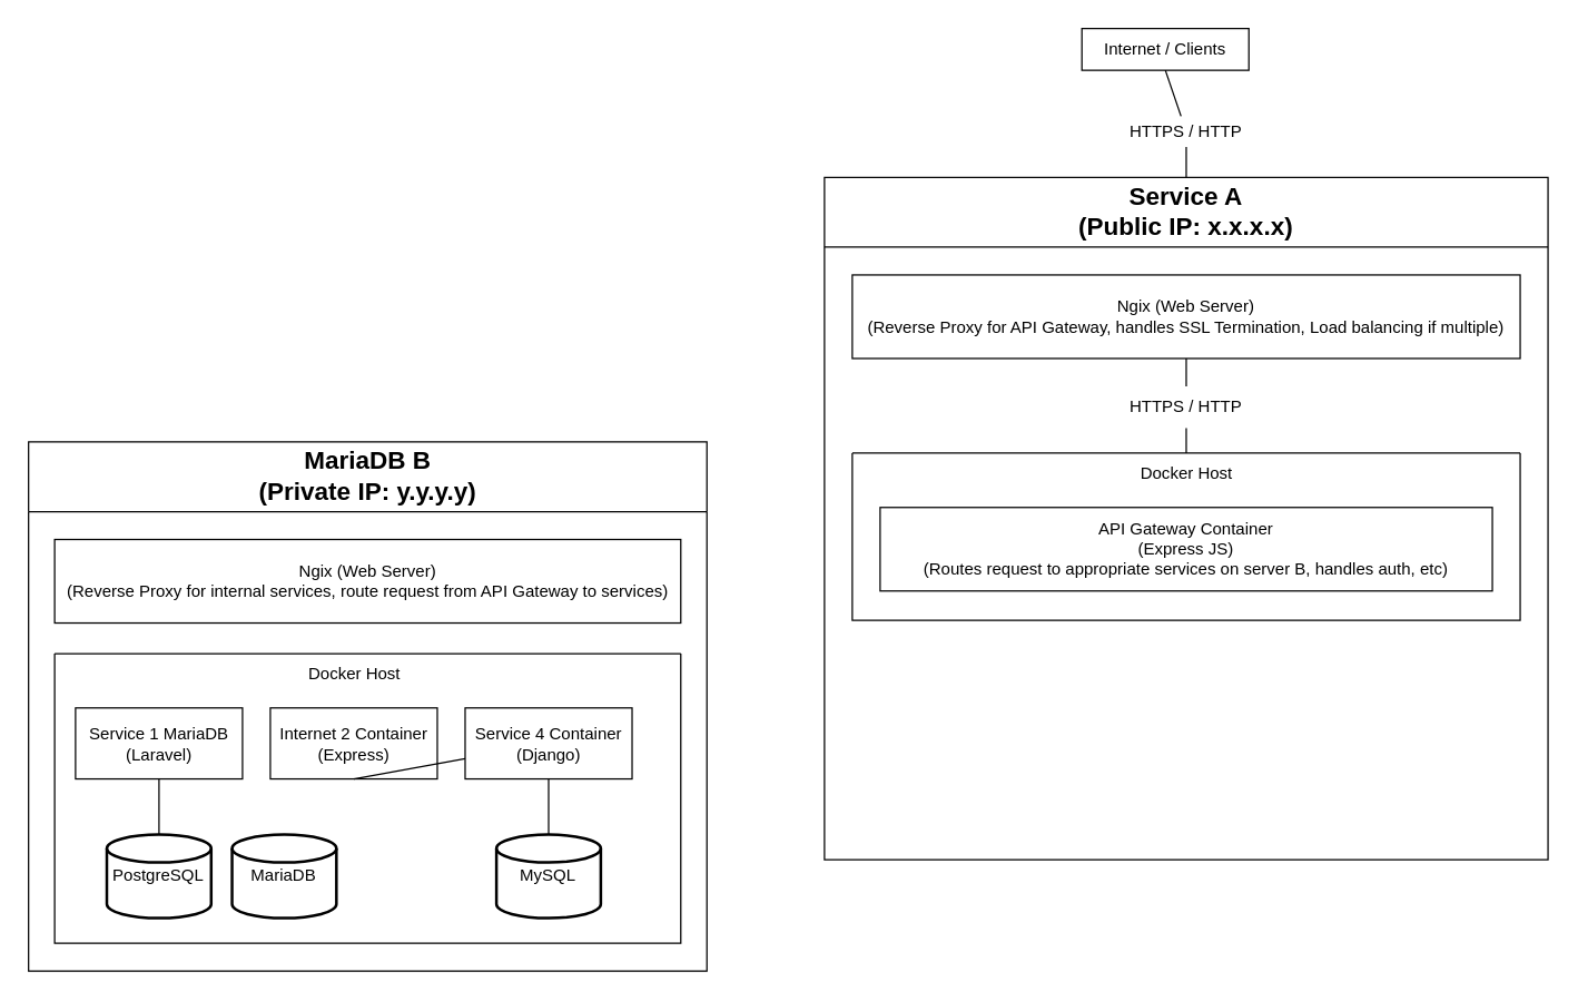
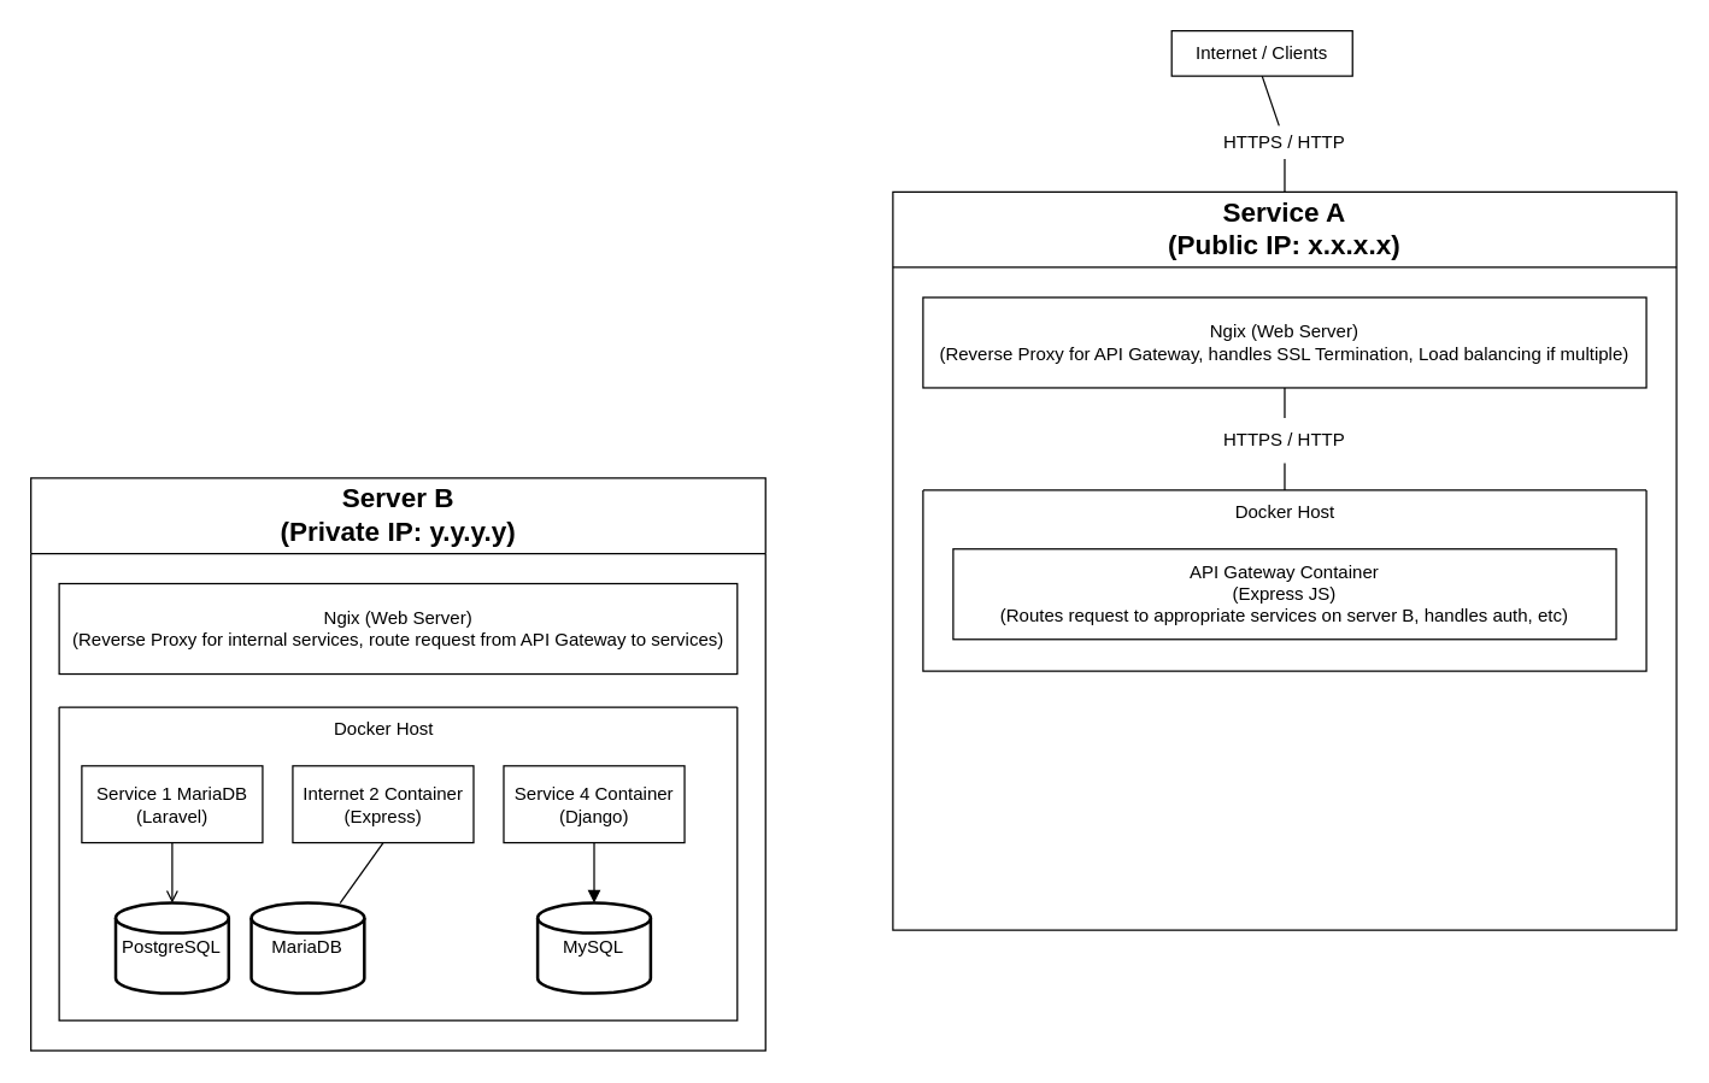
  <mxCell id="0" />
  <mxCell id="1" parent="0" />
  <mxCell id="2" value="&lt;h2&gt;Service A&lt;br&gt;(Public IP: x.x.x.x)&lt;/h2&gt;" style="swimlane;whiteSpace=wrap;html=1;startSize=50;" parent="1" vertex="1"><mxGeometry x="592" y="127" width="520" height="490" as="geometry"><mxRectangle x="400" y="-510" width="130" height="40" as="alternateBounds" /></mxGeometry></mxCell>
  <mxCell id="3" value="Ngix (Web Server)&lt;div&gt;(Reverse Proxy for API Gateway, handles SSL Termination, Load balancing if multiple)&lt;/div&gt;" style="rounded=0;whiteSpace=wrap;html=1;" parent="2" vertex="1"><mxGeometry x="20" y="70" width="480" height="60" as="geometry" /></mxCell>
  <mxCell id="4" value="" style="swimlane;startSize=0;" parent="2" vertex="1"><mxGeometry x="20" y="198" width="480" height="120" as="geometry" /></mxCell>
  <mxCell id="5" value="API Gateway Container&lt;div&gt;(Express JS)&lt;/div&gt;&lt;div&gt;(Routes request to appropriate services on server B, handles auth, etc)&lt;/div&gt;" style="rounded=0;whiteSpace=wrap;html=1;" parent="4" vertex="1"><mxGeometry x="20" y="39" width="440" height="60" as="geometry" /></mxCell>
  <mxCell id="6" value="Docker Host" style="text;html=1;align=center;verticalAlign=middle;resizable=0;points=[];autosize=1;strokeColor=none;fillColor=none;" parent="4" vertex="1"><mxGeometry x="195" width="90" height="30" as="geometry" /></mxCell>
  <mxCell id="7" value="HTTPS / HTTP" style="text;html=1;align=center;verticalAlign=middle;whiteSpace=wrap;rounded=0;" vertex="1" parent="2"><mxGeometry x="215" y="150" width="90" height="30" as="geometry" /></mxCell>
  <mxCell id="8" value="" style="endArrow=none;html=1;rounded=0;entryX=0.5;entryY=1;entryDx=0;entryDy=0;" edge="1" source="7" parent="2" target="3"><mxGeometry width="50" height="50" relative="1" as="geometry"><mxPoint x="245" y="200" as="sourcePoint" /><mxPoint x="315" y="30" as="targetPoint" /></mxGeometry></mxCell>
  <mxCell id="9" value="" style="endArrow=none;html=1;rounded=0;exitX=0.5;exitY=1;exitDx=0;exitDy=0;entryX=0.5;entryY=0;entryDx=0;entryDy=0;" edge="1" source="7" parent="2" target="4"><mxGeometry width="50" height="50" relative="1" as="geometry"><mxPoint x="325" y="60" as="sourcePoint" /><mxPoint x="315" y="120" as="targetPoint" /></mxGeometry></mxCell>
  <mxCell id="10" value="Internet / Clients" style="rounded=0;whiteSpace=wrap;html=1;" vertex="1" parent="1"><mxGeometry x="777" y="20" width="120" height="30" as="geometry" /></mxCell>
  <mxCell id="11" value="HTTPS / HTTP" style="text;html=1;align=center;verticalAlign=middle;whiteSpace=wrap;rounded=0;" vertex="1" parent="1"><mxGeometry x="807" y="83" width="90" height="22" as="geometry" /></mxCell>
  <mxCell id="12" value="" style="endArrow=none;html=1;rounded=0;entryX=0.5;entryY=1;entryDx=0;entryDy=0;" edge="1" parent="1" source="11" target="10"><mxGeometry width="50" height="50" relative="1" as="geometry"><mxPoint x="782" y="207" as="sourcePoint" /><mxPoint x="832" y="157" as="targetPoint" /></mxGeometry></mxCell>
  <mxCell id="13" value="" style="endArrow=none;html=1;rounded=0;exitX=0.5;exitY=1;exitDx=0;exitDy=0;" edge="1" parent="1" source="11" target="2"><mxGeometry width="50" height="50" relative="1" as="geometry"><mxPoint x="862" y="67" as="sourcePoint" /><mxPoint x="862" y="47" as="targetPoint" /></mxGeometry></mxCell>
- <mxCell id="14" value="&lt;h2&gt;MariaDB B&lt;br&gt;(Private IP: y.y.y.y)&lt;/h2&gt;" style="swimlane;whiteSpace=wrap;html=1;startSize=50;" vertex="1" parent="1"><mxGeometry x="20" y="317" width="487.5" height="380" as="geometry"><mxRectangle x="400" y="-510" width="130" height="40" as="alternateBounds" /></mxGeometry></mxCell>
+ <mxCell id="14" value="&lt;h2&gt;Server B&lt;br&gt;(Private IP: y.y.y.y)&lt;/h2&gt;" style="swimlane;whiteSpace=wrap;html=1;startSize=50;" vertex="1" parent="1"><mxGeometry x="20" y="317" width="487.5" height="380" as="geometry"><mxRectangle x="400" y="-510" width="130" height="40" as="alternateBounds" /></mxGeometry></mxCell>
  <mxCell id="15" value="Ngix (Web Server)&lt;div&gt;(Reverse Proxy for internal services, route request from API Gateway to services)&lt;/div&gt;" style="rounded=0;whiteSpace=wrap;html=1;" vertex="1" parent="14"><mxGeometry x="18.75" y="70" width="450" height="60" as="geometry" /></mxCell>
  <mxCell id="16" value="" style="swimlane;startSize=0;" vertex="1" parent="14"><mxGeometry x="18.75" y="152" width="450" height="208" as="geometry" /></mxCell>
  <mxCell id="17" value="Service 1 MariaDB&lt;div&gt;(Laravel)&lt;/div&gt;" style="rounded=0;whiteSpace=wrap;html=1;" vertex="1" parent="16"><mxGeometry x="15" y="39" width="120" height="51" as="geometry" /></mxCell>
  <mxCell id="18" value="Docker Host" style="text;html=1;align=center;verticalAlign=middle;resizable=0;points=[];autosize=1;strokeColor=none;fillColor=none;" vertex="1" parent="16"><mxGeometry x="170" width="90" height="30" as="geometry" /></mxCell>
  <mxCell id="19" value="Internet 2 Container&lt;div&gt;(Express)&lt;/div&gt;" style="rounded=0;whiteSpace=wrap;html=1;" vertex="1" parent="16"><mxGeometry x="155" y="39" width="120" height="51" as="geometry" /></mxCell>
  <mxCell id="20" value="Service 4 Container&lt;div&gt;(Django)&lt;/div&gt;" style="rounded=0;whiteSpace=wrap;html=1;" vertex="1" parent="16"><mxGeometry x="295" y="39" width="120" height="51" as="geometry" /></mxCell>
  <mxCell id="21" value="PostgreSQL" style="strokeWidth=2;html=1;shape=mxgraph.flowchart.database;whiteSpace=wrap;" vertex="1" parent="16"><mxGeometry x="37.5" y="130" width="75" height="60" as="geometry" /></mxCell>
  <mxCell id="22" value="MariaDB" style="strokeWidth=2;html=1;shape=mxgraph.flowchart.database;whiteSpace=wrap;" vertex="1" parent="16"><mxGeometry x="127.5" y="130" width="75" height="60" as="geometry" /></mxCell>
  <mxCell id="23" value="MySQL" style="strokeWidth=2;html=1;shape=mxgraph.flowchart.database;whiteSpace=wrap;" vertex="1" parent="16"><mxGeometry x="317.5" y="130" width="75" height="60" as="geometry" /></mxCell>
- <mxCell id="24" value="" style="endArrow=none;html=1;rounded=0;exitX=0.5;exitY=1;exitDx=0;exitDy=0;" edge="1" parent="16" source="17" target="21"><mxGeometry width="50" height="50" relative="1" as="geometry"><mxPoint x="230" y="38" as="sourcePoint" /><mxPoint x="280" y="-12" as="targetPoint" /></mxGeometry></mxCell>
- <mxCell id="25" value="" style="endArrow=none;html=1;rounded=0;exitX=0.5;exitY=1;exitDx=0;exitDy=0;" edge="1" parent="16" source="19" target="20"><mxGeometry width="50" height="50" relative="1" as="geometry"><mxPoint x="85" y="100" as="sourcePoint" /><mxPoint x="85" y="140" as="targetPoint" /></mxGeometry></mxCell>
- <mxCell id="26" value="" style="endArrow=none;html=1;rounded=0;exitX=0.5;exitY=1;exitDx=0;exitDy=0;entryX=0.5;entryY=0;entryDx=0;entryDy=0;entryPerimeter=0;" edge="1" parent="16" source="20" target="23"><mxGeometry width="50" height="50" relative="1" as="geometry"><mxPoint x="225" y="100" as="sourcePoint" /><mxPoint x="225" y="140" as="targetPoint" /></mxGeometry></mxCell>
+ <mxCell id="24" value="" style="endArrow=open;html=1;rounded=0;exitX=0.5;exitY=1;exitDx=0;exitDy=0;" edge="1" parent="16" source="17" target="21"><mxGeometry width="50" height="50" relative="1" as="geometry"><mxPoint x="230" y="38" as="sourcePoint" /><mxPoint x="280" y="-12" as="targetPoint" /></mxGeometry></mxCell>
+ <mxCell id="25" value="" style="endArrow=none;html=1;rounded=0;exitX=0.5;exitY=1;exitDx=0;exitDy=0;" edge="1" parent="16" source="19" target="22"><mxGeometry width="50" height="50" relative="1" as="geometry"><mxPoint x="85" y="100" as="sourcePoint" /><mxPoint x="85" y="140" as="targetPoint" /></mxGeometry></mxCell>
+ <mxCell id="26" value="" style="endArrow=block;html=1;rounded=0;exitX=0.5;exitY=1;exitDx=0;exitDy=0;entryX=0.5;entryY=0;entryDx=0;entryDy=0;entryPerimeter=0;" edge="1" parent="16" source="20" target="23"><mxGeometry width="50" height="50" relative="1" as="geometry"><mxPoint x="225" y="100" as="sourcePoint" /><mxPoint x="225" y="140" as="targetPoint" /></mxGeometry></mxCell>
